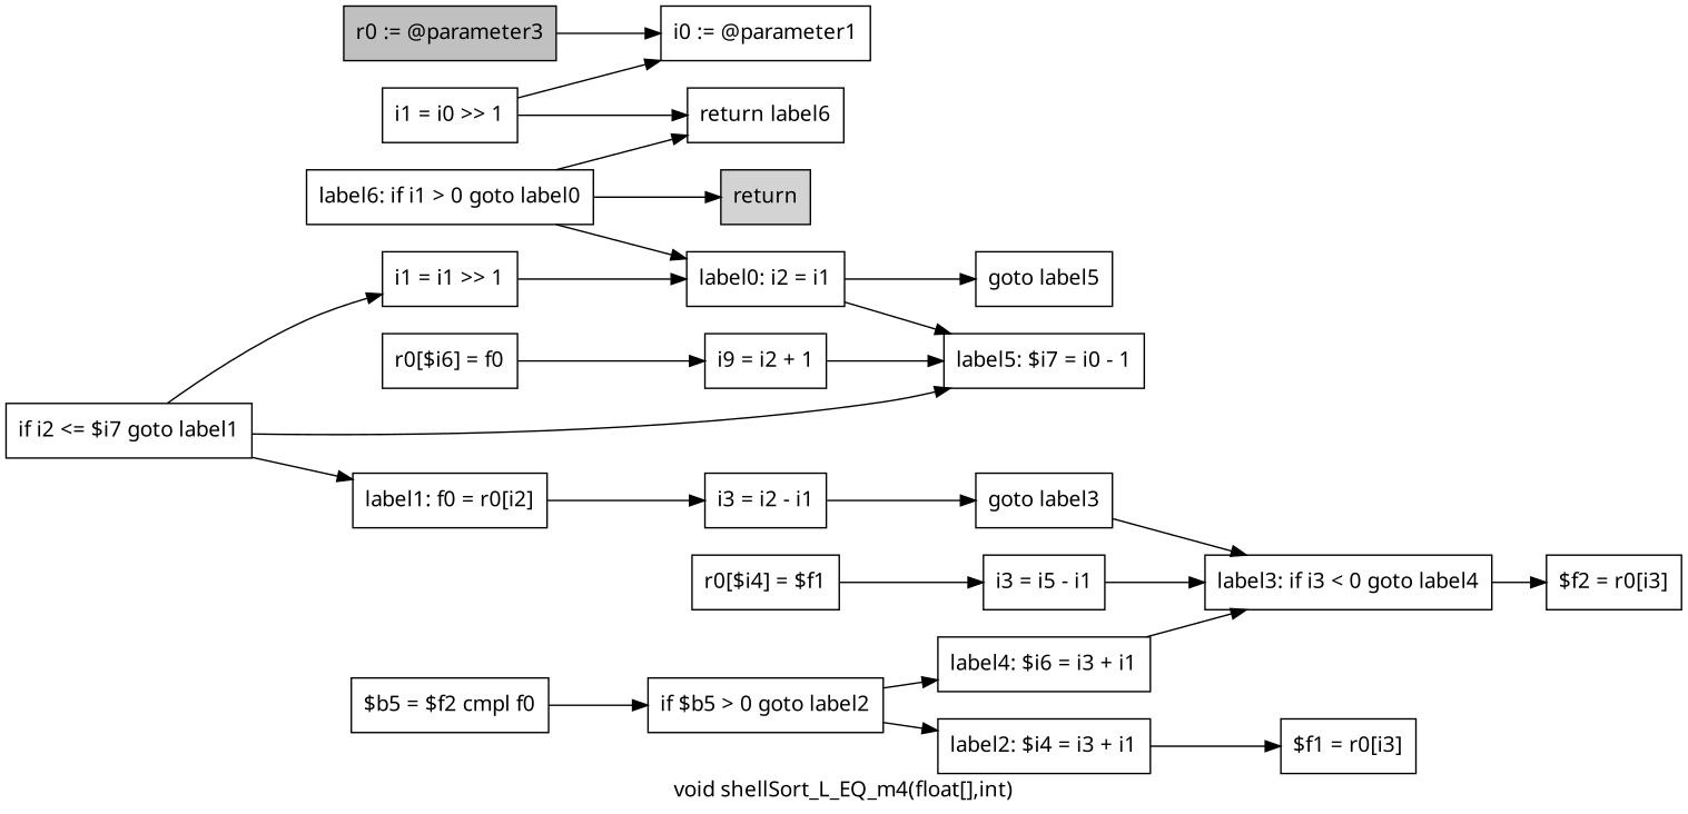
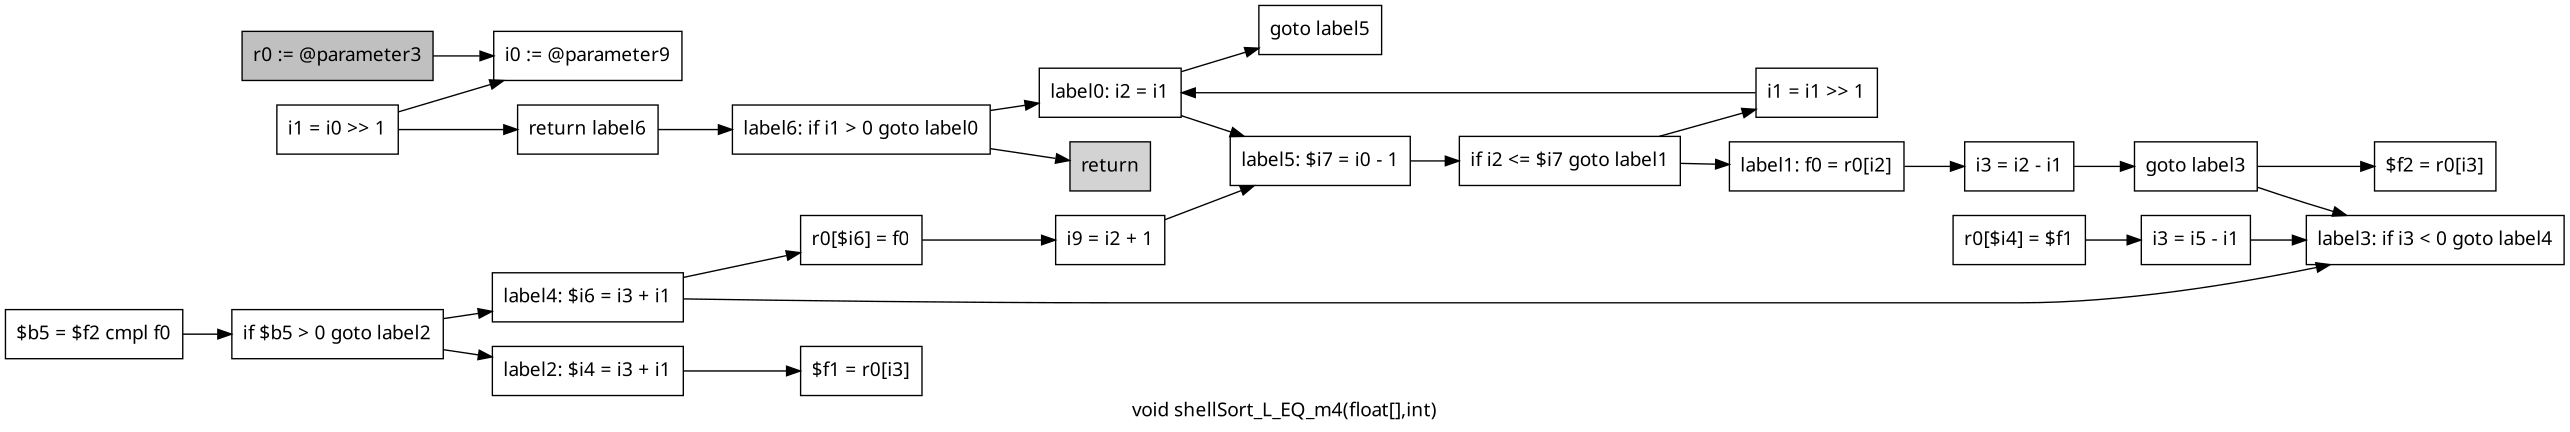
  digraph {
    fontname="Noto Sans"
    label="void shellSort_L_EQ_m4(float[],int)"
    rankdir=LR
    node [fontname="Noto Sans" shape=box]
    edge [fontname="Noto Sans"]
    n1 [fillcolor=gray label="r0 := @parameter3" style=filled]
-   n2 [label="i0 := @parameter1"]
+   n2 [label="i0 := @parameter9"]
    n3 [label="i1 = i0 >> 1"]
    n4 [label="return label6"]
    n5 [label="label6: if i1 > 0 goto label0"]
    n6 [label="label0: i2 = i1"]
    n7 [fillcolor=lightgray label=return style=filled]
    n8 [label="goto label5"]
    n9 [label="label5: $i7 = i0 - 1"]
    n10 [label="if i2 <= $i7 goto label1"]
    n11 [label="label1: f0 = r0[i2]"]
    n12 [label="i1 = i1 >> 1"]
    n13 [label="i3 = i2 - i1"]
    n14 [label="goto label3"]
    n15 [label="label3: if i3 < 0 goto label4"]
    n16 [label="$f2 = r0[i3]"]
    n17 [label="label4: $i6 = i3 + i1"]
    n18 [label="r0[$i6] = f0"]
    n19 [label="label2: $i4 = i3 + i1"]
    n20 [label="$f1 = r0[i3]"]
    n21 [label="r0[$i4] = $f1"]
    n22 [label="i3 = i5 - i1"]
    n23 [label="$b5 = $f2 cmpl f0"]
    n24 [label="if $b5 > 0 goto label2"]
    n25 [label="i9 = i2 + 1"]
    n1 -> n2
    n3 -> n2
    n3 -> n4
-   n5 -> n4
+   n4 -> n5
    n5 -> n6
    n5 -> n7
    n6 -> n8
    n6 -> n9
-   n10 -> n9
+   n9 -> n10
    n10 -> n11
    n10 -> n12
    n11 -> n13
    n12 -> n6
    n13 -> n14
    n14 -> n15
-   n15 -> n16
+   n14 -> n16
    n17 -> n15
+   n17 -> n18
    n18 -> n25
    n19 -> n20
    n21 -> n22
    n22 -> n15
    n23 -> n24
    n24 -> n17
    n24 -> n19
    n25 -> n9
  }
